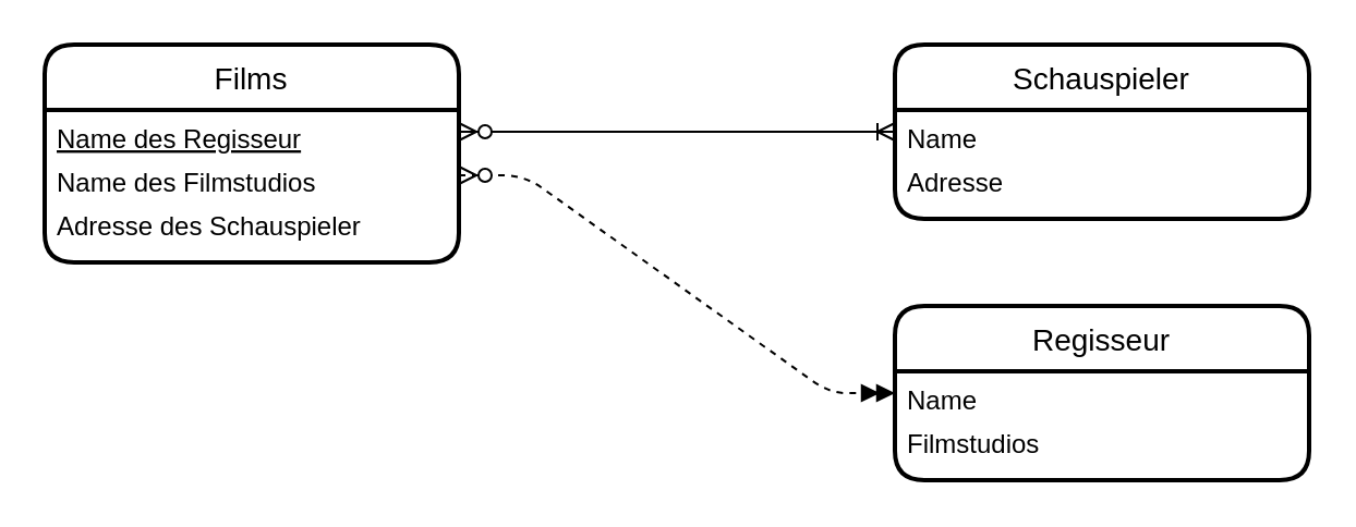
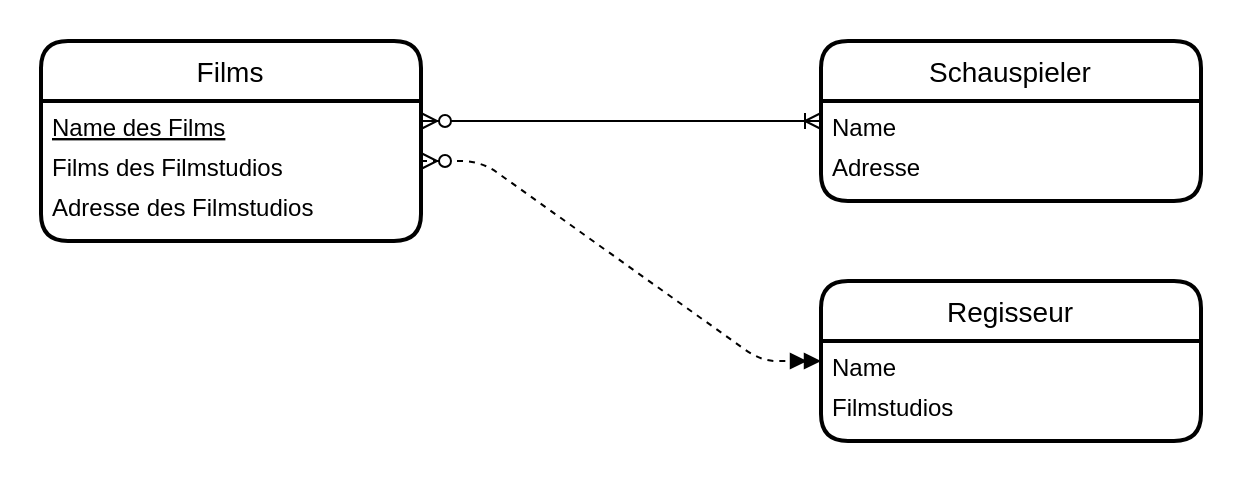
  <mxCell id="0" />
  <mxCell id="1" parent="0" />
  <mxCell id="2" value="" style="edgeStyle=entityRelationEdgeStyle;fontSize=12;html=1;endArrow=doubleBlock;startArrow=ERzeroToMany;exitX=1;exitY=0.5;exitDx=0;exitDy=0;endFill=1;shadow=0;dashed=1;" parent="1" source="6" edge="1" target="11"><mxGeometry width="100" height="100" relative="1" as="geometry"><mxPoint x="119.05" y="705" as="sourcePoint" /><mxPoint x="360" y="705" as="targetPoint" /></mxGeometry></mxCell>
  <mxCell id="3" value="" style="edgeStyle=entityRelationEdgeStyle;fontSize=12;html=1;endArrow=ERoneToMany;startArrow=ERzeroToMany;" edge="1" parent="1" target="8"><mxGeometry width="100" height="100" relative="1" as="geometry"><mxPoint x="210" y="60" as="sourcePoint" /><mxPoint x="320" y="725" as="targetPoint" /></mxGeometry></mxCell>
  <mxCell id="4" value="Films" style="swimlane;childLayout=stackLayout;horizontal=1;startSize=30;horizontalStack=0;rounded=1;fontSize=14;fontStyle=0;strokeWidth=2;resizeParent=0;resizeLast=1;shadow=0;dashed=0;align=center;" vertex="1" parent="1"><mxGeometry x="20" y="20" width="190" height="100" as="geometry"><mxRectangle x="110" y="50" width="70" height="30" as="alternateBounds" /></mxGeometry></mxCell>
- <mxCell id="5" value="Name des Regisseur" style="text;strokeColor=none;fillColor=none;spacingLeft=4;spacingRight=4;overflow=hidden;rotatable=0;points=[[0,0.5],[1,0.5]];portConstraint=eastwest;fontSize=12;fontStyle=4" vertex="1" parent="4"><mxGeometry y="30" width="190" height="20" as="geometry" /></mxCell>
- <mxCell id="6" value="Name des Filmstudios" style="text;strokeColor=none;fillColor=none;spacingLeft=4;spacingRight=4;overflow=hidden;rotatable=0;points=[[0,0.5],[1,0.5]];portConstraint=eastwest;fontSize=12;" vertex="1" parent="4"><mxGeometry y="50" width="190" height="20" as="geometry" /></mxCell>
- <mxCell id="7" value="Adresse des Schauspieler" style="text;strokeColor=none;fillColor=none;spacingLeft=4;spacingRight=4;overflow=hidden;rotatable=0;points=[[0,0.5],[1,0.5]];portConstraint=eastwest;fontSize=12;" vertex="1" parent="4"><mxGeometry y="70" width="190" height="30" as="geometry" /></mxCell>
+ <mxCell id="5" value="Name des Films" style="text;strokeColor=none;fillColor=none;spacingLeft=4;spacingRight=4;overflow=hidden;rotatable=0;points=[[0,0.5],[1,0.5]];portConstraint=eastwest;fontSize=12;fontStyle=4" vertex="1" parent="4"><mxGeometry y="30" width="190" height="20" as="geometry" /></mxCell>
+ <mxCell id="6" value="Films des Filmstudios" style="text;strokeColor=none;fillColor=none;spacingLeft=4;spacingRight=4;overflow=hidden;rotatable=0;points=[[0,0.5],[1,0.5]];portConstraint=eastwest;fontSize=12;" vertex="1" parent="4"><mxGeometry y="50" width="190" height="20" as="geometry" /></mxCell>
+ <mxCell id="7" value="Adresse des Filmstudios" style="text;strokeColor=none;fillColor=none;spacingLeft=4;spacingRight=4;overflow=hidden;rotatable=0;points=[[0,0.5],[1,0.5]];portConstraint=eastwest;fontSize=12;" vertex="1" parent="4"><mxGeometry y="70" width="190" height="30" as="geometry" /></mxCell>
  <mxCell id="8" value="Schauspieler" style="swimlane;childLayout=stackLayout;horizontal=1;startSize=30;horizontalStack=0;rounded=1;fontSize=14;fontStyle=0;strokeWidth=2;resizeParent=0;resizeLast=1;shadow=0;dashed=0;align=center;" vertex="1" parent="1"><mxGeometry x="410" y="20" width="190" height="80" as="geometry"><mxRectangle x="110" y="50" width="70" height="30" as="alternateBounds" /></mxGeometry></mxCell>
  <mxCell id="9" value="Name" style="text;strokeColor=none;fillColor=none;spacingLeft=4;spacingRight=4;overflow=hidden;rotatable=0;points=[[0,0.5],[1,0.5]];portConstraint=eastwest;fontSize=12;" vertex="1" parent="8"><mxGeometry y="30" width="190" height="20" as="geometry" /></mxCell>
  <mxCell id="10" value="Adresse" style="text;strokeColor=none;fillColor=none;spacingLeft=4;spacingRight=4;overflow=hidden;rotatable=0;points=[[0,0.5],[1,0.5]];portConstraint=eastwest;fontSize=12;" vertex="1" parent="8"><mxGeometry y="50" width="190" height="30" as="geometry" /></mxCell>
  <mxCell id="11" value="Regisseur" style="swimlane;childLayout=stackLayout;horizontal=1;startSize=30;horizontalStack=0;rounded=1;fontSize=14;fontStyle=0;strokeWidth=2;resizeParent=0;resizeLast=1;shadow=0;dashed=0;align=center;" vertex="1" parent="1"><mxGeometry x="410" y="140" width="190" height="80" as="geometry"><mxRectangle x="110" y="50" width="70" height="30" as="alternateBounds" /></mxGeometry></mxCell>
  <mxCell id="12" value="Name" style="text;strokeColor=none;fillColor=none;spacingLeft=4;spacingRight=4;overflow=hidden;rotatable=0;points=[[0,0.5],[1,0.5]];portConstraint=eastwest;fontSize=12;" vertex="1" parent="11"><mxGeometry y="30" width="190" height="20" as="geometry" /></mxCell>
  <mxCell id="13" value="Filmstudios" style="text;strokeColor=none;fillColor=none;spacingLeft=4;spacingRight=4;overflow=hidden;rotatable=0;points=[[0,0.5],[1,0.5]];portConstraint=eastwest;fontSize=12;" vertex="1" parent="11"><mxGeometry y="50" width="190" height="30" as="geometry" /></mxCell>
